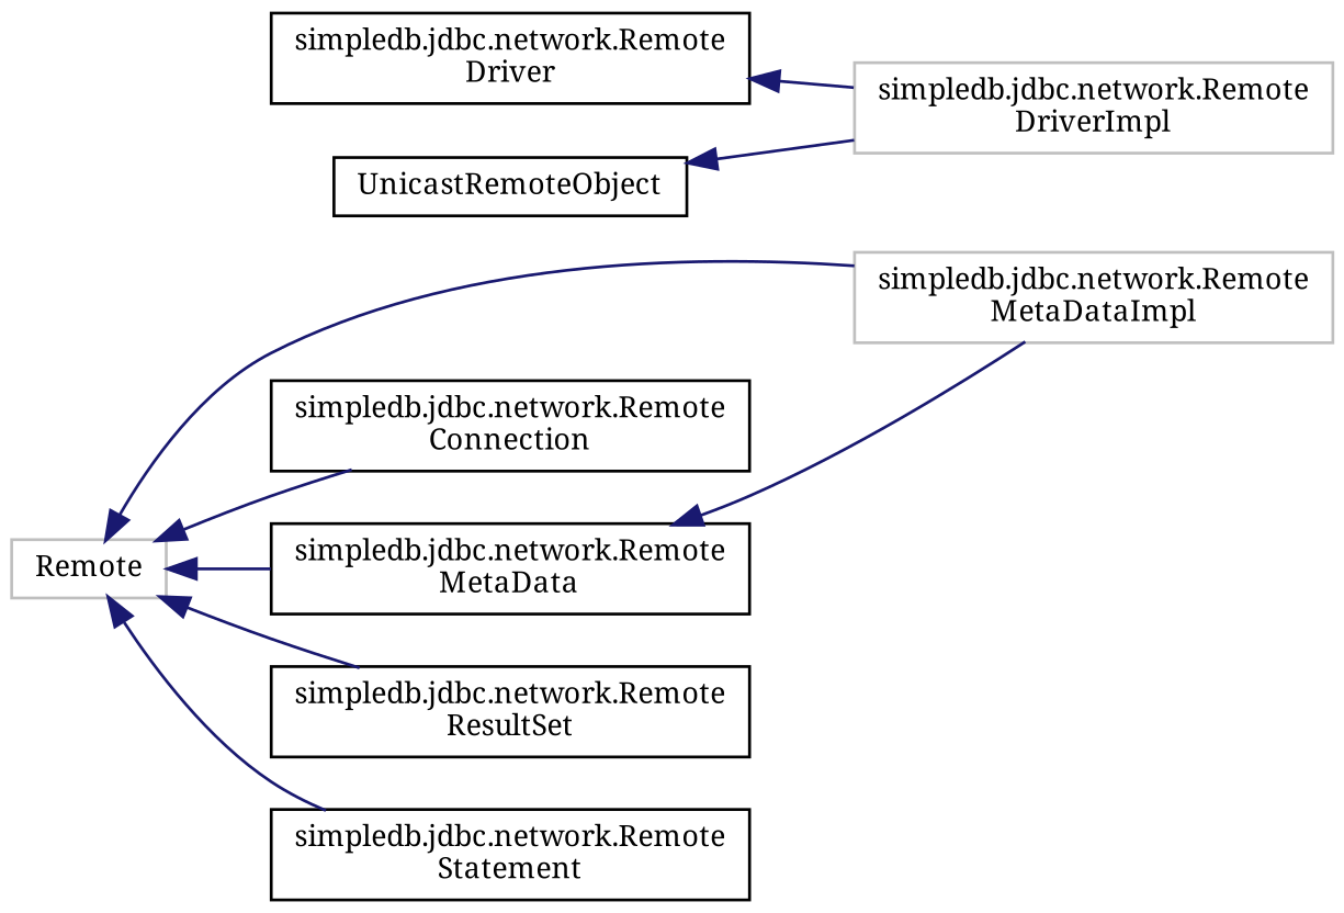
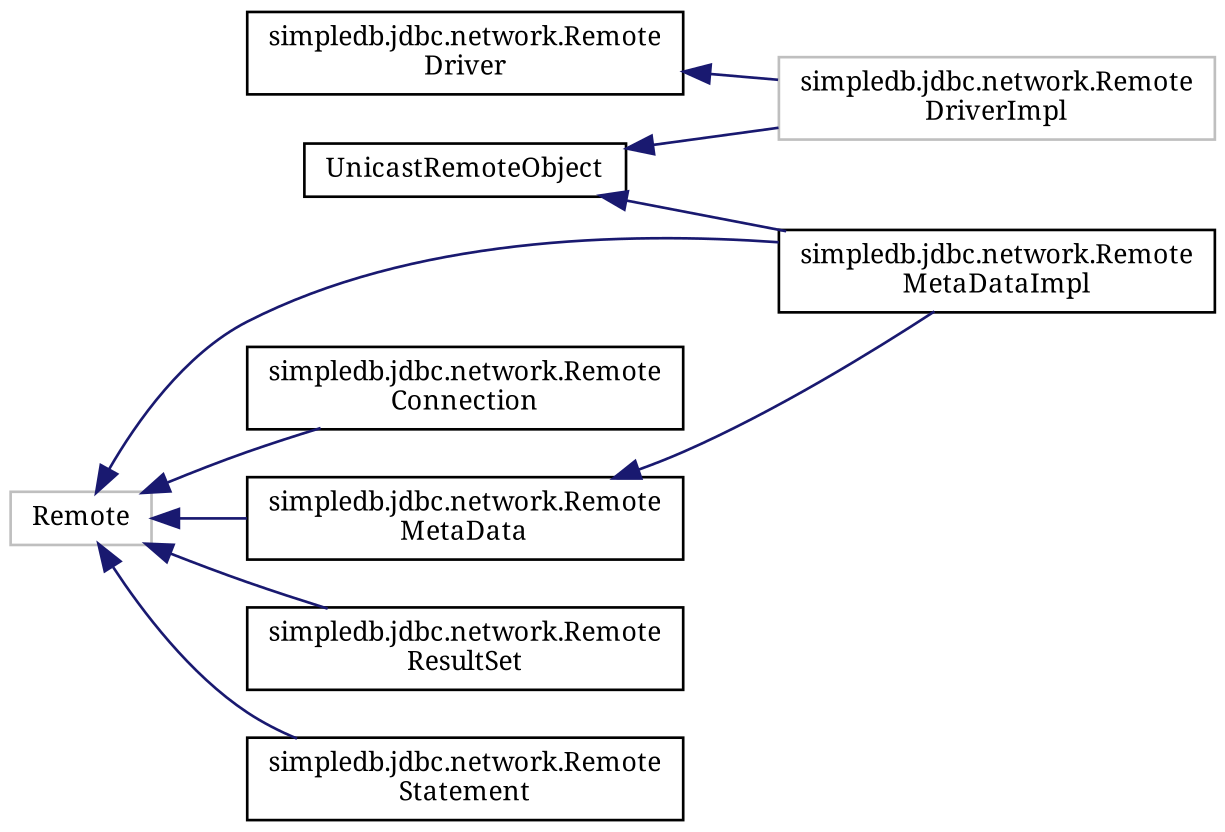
  digraph {
    fontname="Noto Serif"
    rankdir=LR
    node [color=black fillcolor=white fontname="Noto Serif" fontsize=10 shape=record style=filled]
    edge [color=midnightblue dir=back fontname="Noto Serif" fontsize=10 labelfontname=Helvetica labelfontsize=10 style=solid]
    n1 [height=0.2 label=UnicastRemoteObject width=0.4]
    n2 [color=grey75 height=0.2 label="simpledb.jdbc.network.Remote\lDriverImpl" width=0.4]
-   n3 [color=grey75 height=0.2 label="simpledb.jdbc.network.Remote\lMetaDataImpl" width=0.4]
+   n3 [height=0.2 label="simpledb.jdbc.network.Remote\lMetaDataImpl" width=0.4]
    n4 [color=grey75 height=0.2 label=Remote width=0.4]
    n5 [height=0.2 label="simpledb.jdbc.network.Remote\lConnection" width=0.4]
    n6 [height=0.2 label="simpledb.jdbc.network.Remote\lMetaData" width=0.4]
    n7 [height=0.2 label="simpledb.jdbc.network.Remote\lResultSet" width=0.4]
    n8 [height=0.2 label="simpledb.jdbc.network.Remote\lStatement" width=0.4]
    n9 [height=0.2 label="simpledb.jdbc.network.Remote\lDriver" width=0.4]
    n1 -> n2
+   n1 -> n3
    n4 -> n3
    n4 -> n5
    n4 -> n6
    n4 -> n7
    n4 -> n8
    n6 -> n3
    n9 -> n2
  }
